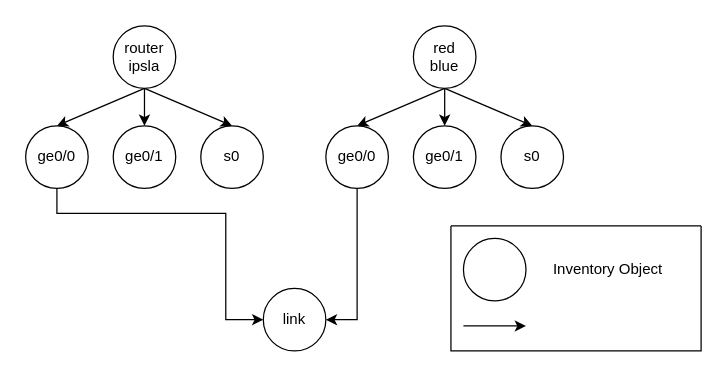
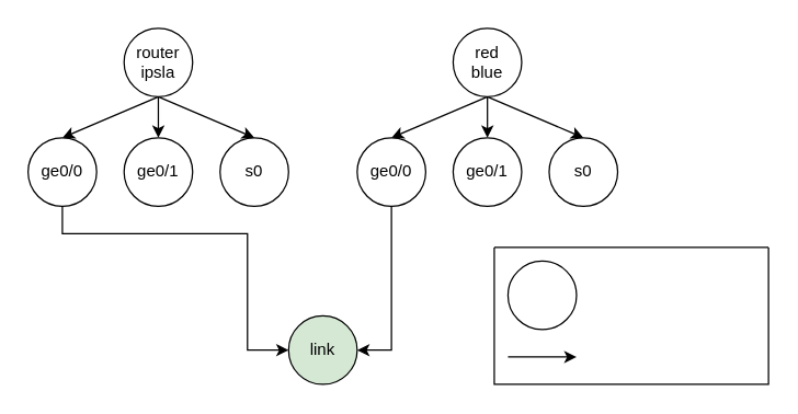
  <mxCell id="0" />
  <mxCell id="1" parent="0" />
  <mxCell id="2" style="rounded=0;orthogonalLoop=1;jettySize=auto;html=1;exitX=0.5;exitY=1;exitDx=0;exitDy=0;entryX=0.5;entryY=0;entryDx=0;entryDy=0;" edge="1" parent="1" source="5" target="11"><mxGeometry relative="1" as="geometry" /></mxCell>
  <mxCell id="3" style="edgeStyle=none;rounded=0;orthogonalLoop=1;jettySize=auto;html=1;exitX=0.5;exitY=1;exitDx=0;exitDy=0;entryX=0.5;entryY=0;entryDx=0;entryDy=0;" edge="1" parent="1" source="5" target="12"><mxGeometry relative="1" as="geometry" /></mxCell>
  <mxCell id="4" style="edgeStyle=none;rounded=0;orthogonalLoop=1;jettySize=auto;html=1;exitX=0.5;exitY=1;exitDx=0;exitDy=0;entryX=0.5;entryY=0;entryDx=0;entryDy=0;" edge="1" parent="1" source="5" target="13"><mxGeometry relative="1" as="geometry" /></mxCell>
  <mxCell id="5" value="router&lt;br&gt;ipsla" style="ellipse;whiteSpace=wrap;html=1;aspect=fixed;" vertex="1" parent="1"><mxGeometry x="90" y="20" width="50" height="50" as="geometry" /></mxCell>
  <mxCell id="6" style="edgeStyle=none;rounded=0;orthogonalLoop=1;jettySize=auto;html=1;exitX=0.5;exitY=1;exitDx=0;exitDy=0;entryX=0.5;entryY=0;entryDx=0;entryDy=0;" edge="1" parent="1" source="9" target="15"><mxGeometry relative="1" as="geometry" /></mxCell>
  <mxCell id="7" style="edgeStyle=none;rounded=0;orthogonalLoop=1;jettySize=auto;html=1;exitX=0.5;exitY=1;exitDx=0;exitDy=0;entryX=0.5;entryY=0;entryDx=0;entryDy=0;" edge="1" parent="1" source="9" target="16"><mxGeometry relative="1" as="geometry" /></mxCell>
  <mxCell id="8" style="edgeStyle=none;rounded=0;orthogonalLoop=1;jettySize=auto;html=1;exitX=0.5;exitY=1;exitDx=0;exitDy=0;entryX=0.5;entryY=0;entryDx=0;entryDy=0;" edge="1" parent="1" source="9" target="17"><mxGeometry relative="1" as="geometry" /></mxCell>
  <mxCell id="9" value="red&lt;br&gt;blue" style="ellipse;whiteSpace=wrap;html=1;aspect=fixed;" vertex="1" parent="1"><mxGeometry x="330" y="20" width="50" height="50" as="geometry" /></mxCell>
  <mxCell id="10" style="edgeStyle=orthogonalEdgeStyle;rounded=0;orthogonalLoop=1;jettySize=auto;html=1;exitX=0.5;exitY=1;exitDx=0;exitDy=0;entryX=0;entryY=0.5;entryDx=0;entryDy=0;" edge="1" parent="1" source="11" target="18"><mxGeometry relative="1" as="geometry"><Array as="points"><mxPoint x="45" y="170" /><mxPoint x="180" y="170" /><mxPoint x="180" y="255" /></Array></mxGeometry></mxCell>
  <mxCell id="11" value="ge0/0" style="ellipse;whiteSpace=wrap;html=1;aspect=fixed;" vertex="1" parent="1"><mxGeometry x="20" y="100" width="50" height="50" as="geometry" /></mxCell>
  <mxCell id="12" value="ge0/1" style="ellipse;whiteSpace=wrap;html=1;aspect=fixed;" vertex="1" parent="1"><mxGeometry x="90" y="100" width="50" height="50" as="geometry" /></mxCell>
  <mxCell id="13" value="s0" style="ellipse;whiteSpace=wrap;html=1;aspect=fixed;" vertex="1" parent="1"><mxGeometry x="160" y="100" width="50" height="50" as="geometry" /></mxCell>
  <mxCell id="14" style="edgeStyle=orthogonalEdgeStyle;rounded=0;orthogonalLoop=1;jettySize=auto;elbow=vertical;html=1;exitX=0.5;exitY=1;exitDx=0;exitDy=0;entryX=1;entryY=0.5;entryDx=0;entryDy=0;" edge="1" parent="1" source="15" target="18"><mxGeometry relative="1" as="geometry" /></mxCell>
  <mxCell id="15" value="ge0/0" style="ellipse;whiteSpace=wrap;html=1;aspect=fixed;" vertex="1" parent="1"><mxGeometry x="260" y="100" width="50" height="50" as="geometry" /></mxCell>
  <mxCell id="16" value="ge0/1" style="ellipse;whiteSpace=wrap;html=1;aspect=fixed;" vertex="1" parent="1"><mxGeometry x="330" y="100" width="50" height="50" as="geometry" /></mxCell>
  <mxCell id="17" value="s0" style="ellipse;whiteSpace=wrap;html=1;aspect=fixed;" vertex="1" parent="1"><mxGeometry x="400" y="100" width="50" height="50" as="geometry" /></mxCell>
- <mxCell id="18" value="link" style="ellipse;whiteSpace=wrap;html=1;aspect=fixed;" vertex="1" parent="1"><mxGeometry x="210" y="230" width="50" height="50" as="geometry" /></mxCell>
+ <mxCell id="18" value="link" style="ellipse;whiteSpace=wrap;html=1;aspect=fixed;fillColor=#d5e8d4;" vertex="1" parent="1"><mxGeometry x="210" y="230" width="50" height="50" as="geometry" /></mxCell>
  <mxCell id="19" value="" style="swimlane;startSize=0;" vertex="1" parent="1"><mxGeometry x="360" y="180" width="200" height="100" as="geometry"><mxRectangle x="410" y="320" width="50" height="40" as="alternateBounds" /></mxGeometry></mxCell>
  <mxCell id="20" value="" style="ellipse;whiteSpace=wrap;html=1;aspect=fixed;" vertex="1" parent="19"><mxGeometry x="10" y="10" width="50" height="50" as="geometry" /></mxCell>
- <mxCell id="21" value="Inventory Object" style="text;html=1;strokeColor=none;fillColor=none;align=left;verticalAlign=middle;whiteSpace=wrap;rounded=0;" vertex="1" parent="19"><mxGeometry x="80" y="20" width="100" height="30" as="geometry" /></mxCell>
  <mxCell id="22" value="" style="endArrow=classic;html=1;rounded=0;elbow=vertical;" edge="1" parent="19"><mxGeometry width="50" height="50" relative="1" as="geometry"><mxPoint x="10" y="80" as="sourcePoint" /><mxPoint x="60" y="80" as="targetPoint" /></mxGeometry></mxCell>
